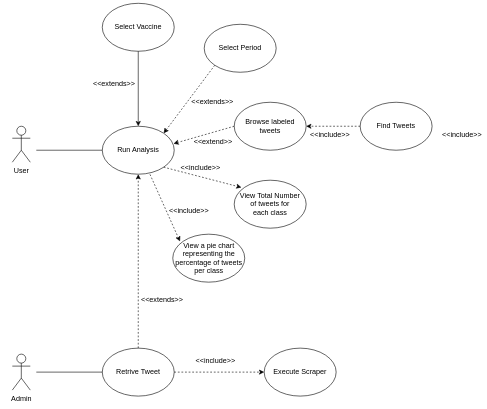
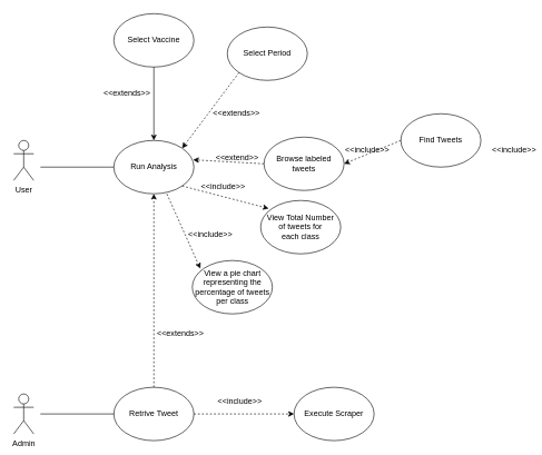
  <mxCell id="0" />
  <mxCell id="1" parent="0" />
  <mxCell id="2" value="User" style="shape=umlActor;verticalLabelPosition=bottom;verticalAlign=top;html=1;outlineConnect=0;" parent="1" vertex="1"><mxGeometry x="20" y="210" width="30" height="60" as="geometry" /></mxCell>
  <mxCell id="3" value="Admin" style="shape=umlActor;verticalLabelPosition=bottom;verticalAlign=top;html=1;outlineConnect=0;" parent="1" vertex="1"><mxGeometry x="20" y="590" width="30" height="60" as="geometry" /></mxCell>
  <mxCell id="4" value="Run Analysis" style="ellipse;whiteSpace=wrap;html=1;" parent="1" vertex="1"><mxGeometry x="170" y="210" width="120" height="80" as="geometry" /></mxCell>
  <mxCell id="5" style="rounded=0;orthogonalLoop=1;jettySize=auto;html=1;entryX=1;entryY=0;entryDx=0;entryDy=0;dashed=1;exitX=0;exitY=1;exitDx=0;exitDy=0;" parent="1" source="6" target="4" edge="1"><mxGeometry relative="1" as="geometry" /></mxCell>
  <mxCell id="6" value="Select Period" style="ellipse;whiteSpace=wrap;html=1;" parent="1" vertex="1"><mxGeometry x="340" y="40" width="120" height="80" as="geometry" /></mxCell>
- <mxCell id="7" value="Select Vaccine" style="ellipse;whiteSpace=wrap;html=1;" parent="1" vertex="1"><mxGeometry x="170" y="5" width="120" height="80" as="geometry" /></mxCell>
+ <mxCell id="7" value="Select Vaccine" style="ellipse;whiteSpace=wrap;html=1;" parent="1" vertex="1"><mxGeometry x="170" y="20" width="120" height="80" as="geometry" /></mxCell>
  <mxCell id="8" style="rounded=0;orthogonalLoop=1;jettySize=auto;html=1;entryX=0.5;entryY=0;entryDx=0;entryDy=0;dashed=0;exitX=0.5;exitY=1;exitDx=0;exitDy=0;" parent="1" source="7" target="4" edge="1"><mxGeometry relative="1" as="geometry"><mxPoint x="367.574" y="168.284" as="sourcePoint" /><mxPoint x="282.426" y="231.716" as="targetPoint" /></mxGeometry></mxCell>
- <mxCell id="9" value="Browse labeled tweets" style="ellipse;whiteSpace=wrap;html=1;" parent="1" vertex="1"><mxGeometry x="390" y="170" width="120" height="80" as="geometry" /></mxCell>
+ <mxCell id="9" value="Browse labeled tweets" style="ellipse;whiteSpace=wrap;html=1;" parent="1" vertex="1"><mxGeometry x="395" y="205" width="120" height="80" as="geometry" /></mxCell>
  <mxCell id="10" style="rounded=0;orthogonalLoop=1;jettySize=auto;html=1;dashed=1;exitX=0;exitY=0.5;exitDx=0;exitDy=0;entryX=0.99;entryY=0.363;entryDx=0;entryDy=0;entryPerimeter=0;" parent="1" source="9" target="4" edge="1"><mxGeometry relative="1" as="geometry"><mxPoint x="360" y="330" as="sourcePoint" /><mxPoint x="310" y="210" as="targetPoint" /></mxGeometry></mxCell>
  <mxCell id="11" value="Find Tweets" style="ellipse;whiteSpace=wrap;html=1;" parent="1" vertex="1"><mxGeometry x="600" y="170" width="120" height="80" as="geometry" /></mxCell>
  <mxCell id="12" style="rounded=0;orthogonalLoop=1;jettySize=auto;html=1;entryX=1;entryY=0.5;entryDx=0;entryDy=0;dashed=1;exitX=0;exitY=0.5;exitDx=0;exitDy=0;" parent="1" source="11" target="9" edge="1"><mxGeometry relative="1" as="geometry"><mxPoint x="512.426" y="191.716" as="sourcePoint" /><mxPoint x="520" y="210" as="targetPoint" /></mxGeometry></mxCell>
  <mxCell id="13" value="&amp;lt;&amp;lt;extends&amp;gt;&amp;gt;" style="text;html=1;strokeColor=none;fillColor=none;align=center;verticalAlign=middle;whiteSpace=wrap;rounded=0;" parent="1" vertex="1"><mxGeometry x="250" y="490" width="40" height="20" as="geometry" /></mxCell>
  <mxCell id="14" value="&amp;lt;&amp;lt;extends&amp;gt;&amp;gt;" style="text;html=1;strokeColor=none;fillColor=none;align=center;verticalAlign=middle;whiteSpace=wrap;rounded=0;" parent="1" vertex="1"><mxGeometry x="170" y="130" width="40" height="20" as="geometry" /></mxCell>
  <mxCell id="15" value="&amp;lt;&amp;lt;extends&amp;gt;&amp;gt;" style="text;html=1;strokeColor=none;fillColor=none;align=center;verticalAlign=middle;whiteSpace=wrap;rounded=0;" parent="1" vertex="1"><mxGeometry x="334" y="160" width="40" height="20" as="geometry" /></mxCell>
  <mxCell id="16" value="&amp;lt;&amp;lt;include&amp;gt;&amp;gt;" style="text;html=1;strokeColor=none;fillColor=none;align=center;verticalAlign=middle;whiteSpace=wrap;rounded=0;" parent="1" vertex="1"><mxGeometry x="750" y="215" width="40" height="20" as="geometry" /></mxCell>
  <mxCell id="17" value="&amp;lt;&amp;lt;include&amp;gt;&amp;gt;" style="text;html=1;strokeColor=none;fillColor=none;align=center;verticalAlign=middle;whiteSpace=wrap;rounded=0;" parent="1" vertex="1"><mxGeometry x="530" y="215" width="40" height="20" as="geometry" /></mxCell>
  <mxCell id="18" value="&amp;lt;&amp;lt;include&amp;gt;&amp;gt;" style="text;html=1;strokeColor=none;fillColor=none;align=center;verticalAlign=middle;whiteSpace=wrap;rounded=0;" parent="1" vertex="1"><mxGeometry x="314" y="270" width="40" height="20" as="geometry" /></mxCell>
  <mxCell id="19" value="View Total Number &lt;br&gt;of tweets for &lt;br&gt;each class" style="ellipse;whiteSpace=wrap;html=1;" parent="1" vertex="1"><mxGeometry x="390" y="300" width="120" height="80" as="geometry" /></mxCell>
  <mxCell id="20" style="rounded=0;orthogonalLoop=1;jettySize=auto;html=1;entryX=0.1;entryY=0.15;entryDx=0;entryDy=0;dashed=1;exitX=1;exitY=1;exitDx=0;exitDy=0;entryPerimeter=0;" parent="1" source="4" target="19" edge="1"><mxGeometry relative="1" as="geometry"><mxPoint x="250" y="370" as="sourcePoint" /><mxPoint x="330" y="370" as="targetPoint" /></mxGeometry></mxCell>
  <mxCell id="21" value="&amp;lt;&amp;lt;extend&amp;gt;&amp;gt;" style="text;html=1;strokeColor=none;fillColor=none;align=center;verticalAlign=middle;whiteSpace=wrap;rounded=0;" parent="1" vertex="1"><mxGeometry x="340" y="235" width="30" as="geometry" /></mxCell>
  <mxCell id="22" value="Retrive Tweet" style="ellipse;whiteSpace=wrap;html=1;" parent="1" vertex="1"><mxGeometry x="170" y="580" width="120" height="80" as="geometry" /></mxCell>
  <mxCell id="23" style="rounded=0;orthogonalLoop=1;jettySize=auto;html=1;entryX=0.5;entryY=1;entryDx=0;entryDy=0;dashed=1;exitX=0.5;exitY=0;exitDx=0;exitDy=0;" parent="1" source="22" target="4" edge="1"><mxGeometry relative="1" as="geometry"><mxPoint x="157.57" y="461.72" as="sourcePoint" /><mxPoint x="99.996" y="370.004" as="targetPoint" /></mxGeometry></mxCell>
  <mxCell id="24" value="Execute Scraper" style="ellipse;whiteSpace=wrap;html=1;" parent="1" vertex="1"><mxGeometry x="440" y="580" width="120" height="80" as="geometry" /></mxCell>
  <mxCell id="25" style="rounded=0;orthogonalLoop=1;jettySize=auto;html=1;entryX=0;entryY=0.5;entryDx=0;entryDy=0;dashed=1;exitX=1;exitY=0.5;exitDx=0;exitDy=0;" parent="1" source="22" target="24" edge="1"><mxGeometry relative="1" as="geometry"><mxPoint x="339.996" y="570.004" as="sourcePoint" /><mxPoint x="397.57" y="661.72" as="targetPoint" /></mxGeometry></mxCell>
  <mxCell id="26" value="&amp;lt;&amp;lt;include&amp;gt;&amp;gt;" style="text;html=1;strokeColor=none;fillColor=none;align=center;verticalAlign=middle;whiteSpace=wrap;rounded=0;" parent="1" vertex="1"><mxGeometry x="344" y="600" width="30" as="geometry" /></mxCell>
  <mxCell id="27" value="" style="endArrow=none;html=1;" parent="1" edge="1"><mxGeometry width="50" height="50" relative="1" as="geometry"><mxPoint x="60" y="250" as="sourcePoint" /><mxPoint x="170" y="250" as="targetPoint" /></mxGeometry></mxCell>
  <mxCell id="28" value="" style="endArrow=none;html=1;entryX=0;entryY=0.5;entryDx=0;entryDy=0;" parent="1" target="22" edge="1"><mxGeometry width="50" height="50" relative="1" as="geometry"><mxPoint x="60" y="620" as="sourcePoint" /><mxPoint x="180" y="350" as="targetPoint" /></mxGeometry></mxCell>
  <mxCell id="29" value="View a pie chart representing the percentage of tweets per class" style="ellipse;whiteSpace=wrap;html=1;" vertex="1" parent="1"><mxGeometry x="287.57" y="390" width="120" height="80" as="geometry" /></mxCell>
  <mxCell id="30" style="rounded=0;orthogonalLoop=1;jettySize=auto;html=1;entryX=0.1;entryY=0.15;entryDx=0;entryDy=0;dashed=1;exitX=0.663;exitY=1.003;exitDx=0;exitDy=0;entryPerimeter=0;exitPerimeter=0;" edge="1" parent="1" target="29" source="4"><mxGeometry relative="1" as="geometry"><mxPoint x="169.996" y="348.284" as="sourcePoint" /><mxPoint x="227.57" y="440" as="targetPoint" /></mxGeometry></mxCell>
  <mxCell id="31" value="&amp;lt;&amp;lt;include&amp;gt;&amp;gt;" style="text;html=1;strokeColor=none;fillColor=none;align=center;verticalAlign=middle;whiteSpace=wrap;rounded=0;" vertex="1" parent="1"><mxGeometry x="300" y="350" width="30" as="geometry" /></mxCell>
